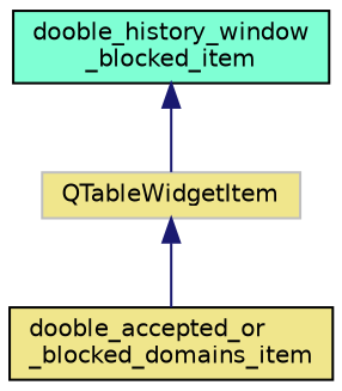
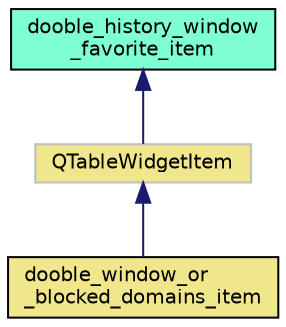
  digraph {
    rankdir=TB
    node [color=black fillcolor=khaki fontname=Helvetica fontsize=10 shape=record style=filled]
    edge [color=midnightblue dir=back fontname=Helvetica fontsize=10 labelfontname=Helvetica labelfontsize=10 style=solid]
    n1 [color=grey75 height=0.2 label=QTableWidgetItem width=0.4]
-   n2 [height=0.2 label="dooble_accepted_or\l_blocked_domains_item" width=0.4]
-   n3 [fillcolor=aquamarine height=0.2 label="dooble_history_window\l_blocked_item" width=0.4]
+   n2 [height=0.2 label="dooble_window_or\l_blocked_domains_item" width=0.4]
+   n3 [fillcolor=aquamarine height=0.2 label="dooble_history_window\l_favorite_item" width=0.4]
    n1 -> n2
    n3 -> n1
  }
